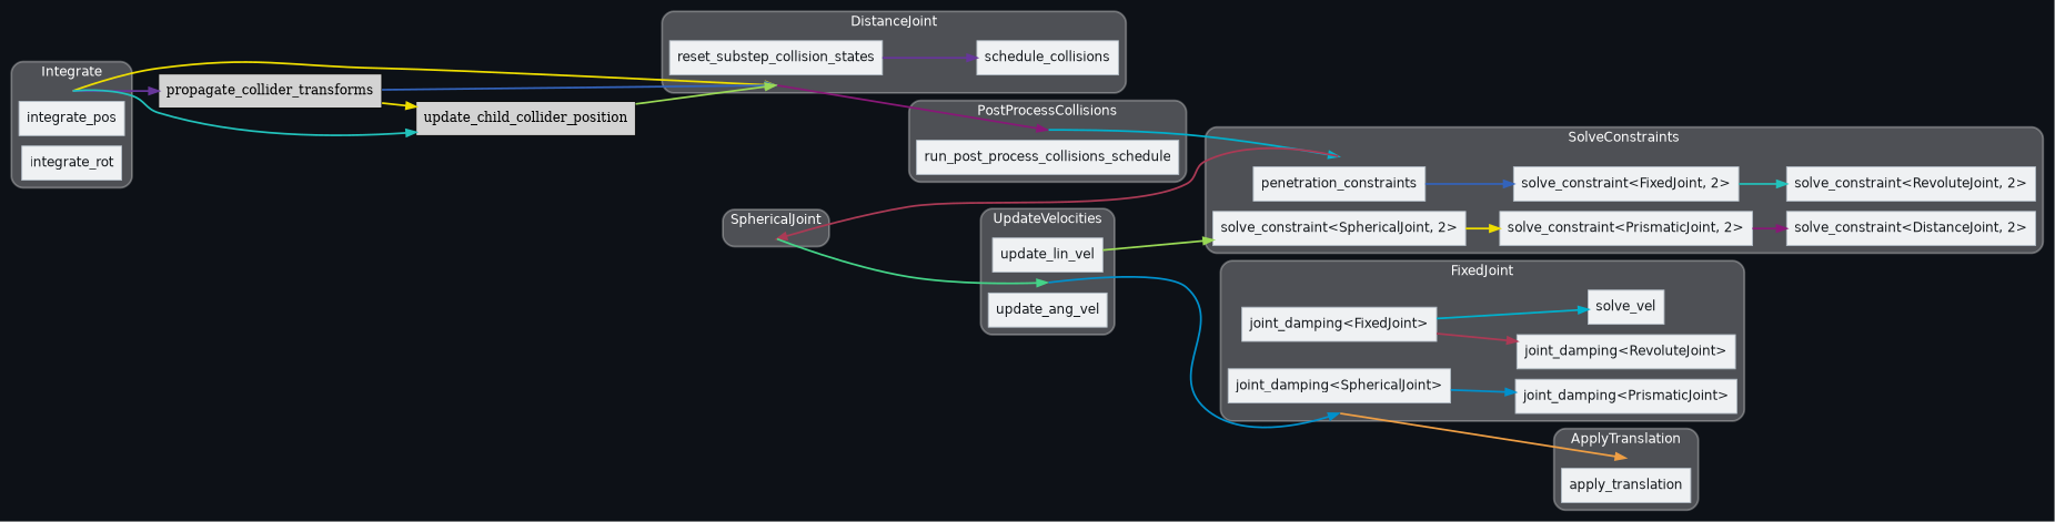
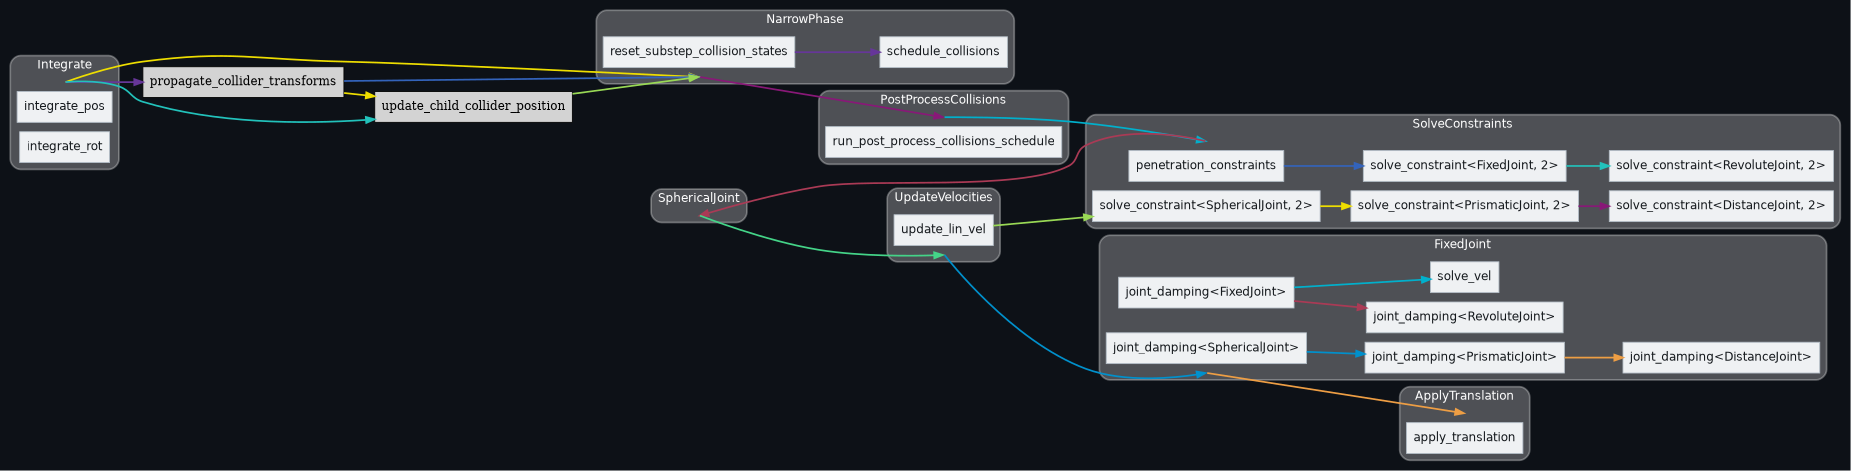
  digraph {
    bgcolor="#0d1117"
    compound=true
    fontname=Helvetica
    nodesep=0.15
    rankdir=LR
    splines=spline
    node [shape=box style=filled color="#b4bec7" fillcolor="#eff1f3" fontcolor="#15191d" fontname=Helvetica penwidth=1]
    edge [color="#eede00" penwidth=2]
    "set_marker_node_Set(0)" [height=0 shape=point style=invis color="" fillcolor="" fontcolor="" fontname="" penwidth=""]
    n2 [label=integrate_pos]
    n3 [label=integrate_rot]
    "set_marker_node_Set(1)" [height=0 shape=point style=invis color="" fillcolor="" fontcolor="" fontname="" penwidth=""]
    n5 [label=reset_substep_collision_states]
    n6 [label=schedule_collisions]
    "set_marker_node_Set(2)" [height=0 shape=point style=invis color="" fillcolor="" fontcolor="" fontname="" penwidth=""]
    n8 [label=run_post_process_collisions_schedule]
    "set_marker_node_Set(3)" [height=0 shape=point style=invis color="" fillcolor="" fontcolor="" fontname="" penwidth=""]
    n10 [label=penetration_constraints]
    n11 [label="solve_constraint<FixedJoint, 2>"]
    n12 [label="solve_constraint<RevoluteJoint, 2>"]
    n13 [label="solve_constraint<SphericalJoint, 2>"]
    n14 [label="solve_constraint<PrismaticJoint, 2>"]
    n15 [label="solve_constraint<DistanceJoint, 2>"]
    "set_marker_node_Set(4)" [height=0 shape=point style=invis color="" fillcolor="" fontcolor="" fontname="" penwidth=""]
    "set_marker_node_Set(5)" [height=0 shape=point style=invis color="" fillcolor="" fontcolor="" fontname="" penwidth=""]
    n18 [label=update_lin_vel]
-   n19 [label=update_ang_vel]
    "set_marker_node_Set(6)" [height=0 shape=point style=invis color="" fillcolor="" fontcolor="" fontname="" penwidth=""]
    n21 [label=solve_vel]
    n22 [label="joint_damping<FixedJoint>"]
    n23 [label="joint_damping<RevoluteJoint>"]
    n24 [label="joint_damping<SphericalJoint>"]
    n25 [label="joint_damping<PrismaticJoint>"]
+   n26 [label="joint_damping<DistanceJoint>"]
    "set_marker_node_Set(7)" [height=0 shape=point style=invis color="" fillcolor="" fontcolor="" fontname="" penwidth=""]
    n28 [label=apply_translation]
    n29 [label=propagate_collider_transforms color="" fillcolor="" fontcolor="" fontname="" penwidth=""]
    n30 [label=update_child_collider_position color="" fillcolor="" fontcolor="" fontname="" penwidth=""]
    subgraph cluster_1 {
      color="#ffffff50"
      fillcolor="#ffffff44"
      fontcolor="#ffffff"
      label=Integrate
      penwidth=2
      style="rounded,filled"
      "set_marker_node_Set(0)"
      n2
      n3
    }
    subgraph cluster_2 {
      color="#ffffff50"
      fillcolor="#ffffff44"
      fontcolor="#ffffff"
-     label=DistanceJoint
+     label=NarrowPhase
      penwidth=2
      style="rounded,filled"
      "set_marker_node_Set(1)"
      n5
      n6
    }
    subgraph cluster_3 {
      color="#ffffff50"
      fillcolor="#ffffff44"
      fontcolor="#ffffff"
      label=PostProcessCollisions
      penwidth=2
      style="rounded,filled"
      "set_marker_node_Set(2)"
      n8
    }
    subgraph cluster_4 {
      color="#ffffff50"
      fillcolor="#ffffff44"
      fontcolor="#ffffff"
      label=SolveConstraints
      penwidth=2
      style="rounded,filled"
      "set_marker_node_Set(3)"
      n10
      n11
      n12
      n13
      n14
      n15
    }
    subgraph cluster_5 {
      color="#ffffff50"
      fillcolor="#ffffff44"
      fontcolor="#ffffff"
      label=SphericalJoint
      penwidth=2
      style="rounded,filled"
      "set_marker_node_Set(4)"
    }
    subgraph cluster_6 {
      color="#ffffff50"
      fillcolor="#ffffff44"
      fontcolor="#ffffff"
      label=UpdateVelocities
      penwidth=2
      style="rounded,filled"
      "set_marker_node_Set(5)"
      n18
-     n19
    }
    subgraph cluster_7 {
      color="#ffffff50"
      fillcolor="#ffffff44"
      fontcolor="#ffffff"
      label=FixedJoint
      penwidth=2
      style="rounded,filled"
      "set_marker_node_Set(6)"
      n21
      n22
      n23
      n24
      n25
+     n26
    }
    subgraph cluster_8 {
      color="#ffffff50"
      fillcolor="#ffffff44"
      fontcolor="#ffffff"
      label=ApplyTranslation
      penwidth=2
      style="rounded,filled"
      "set_marker_node_Set(7)"
      n28
    }
    "set_marker_node_Set(0)" -> "set_marker_node_Set(1)"
    "set_marker_node_Set(0)" -> n29 [color="#663699"]
    "set_marker_node_Set(0)" -> n30 [color="#22c2bb"]
    "set_marker_node_Set(1)" -> "set_marker_node_Set(2)" [color="#881877"]
    n5 -> n6 [color="#663699"]
    "set_marker_node_Set(2)" -> "set_marker_node_Set(3)" [color="#00b0cc"]
    "set_marker_node_Set(3)" -> "set_marker_node_Set(4)" [color="#aa3a55"]
    n10 -> n11 [color="#3363bb"]
    n11 -> n12 [color="#22c2bb"]
    n13 -> n14
    n14 -> n15 [color="#881877"]
    "set_marker_node_Set(4)" -> "set_marker_node_Set(5)" [color="#44d488"]
    "set_marker_node_Set(5)" -> "set_marker_node_Set(6)" [color="#0090cc"]
    n18 -> n13 [color="#99d955"]
    "set_marker_node_Set(6)" -> "set_marker_node_Set(7)" [color="#ee9e44"]
    n22 -> n21 [color="#00b0cc"]
    n22 -> n23 [color="#aa3a55"]
    n24 -> n25 [color="#0090cc"]
+   n25 -> n26 [color="#ee9e44"]
    n29 -> "set_marker_node_Set(1)" [color="#3363bb"]
    n29 -> n30
    n30 -> "set_marker_node_Set(1)" [color="#99d955"]
  }
